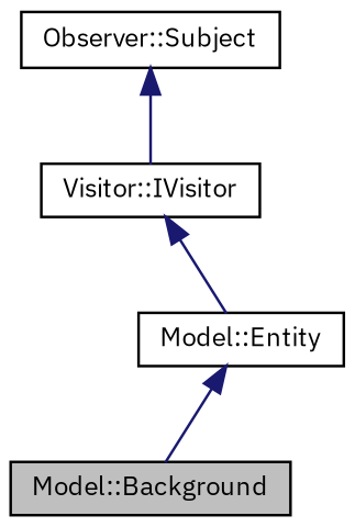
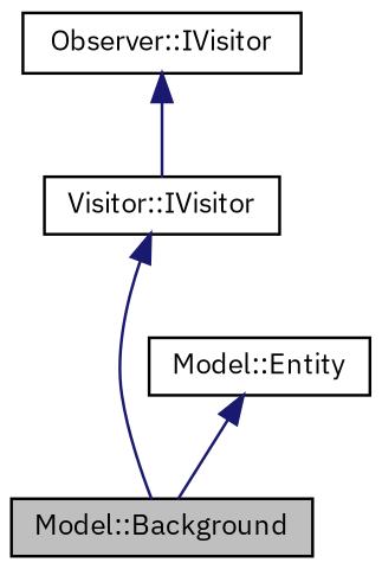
  digraph {
    fontname="IBM Plex Sans"
    node [color=black fontname="IBM Plex Sans" fontsize=10 shape=record]
    edge [color=midnightblue dir=back fontname="IBM Plex Sans" fontsize=10 labelfontname=Helvetica labelfontsize=10 style=solid]
    n1 [fillcolor=grey75 fontcolor=black height=0.2 label="Model::Background" style=filled width=0.4]
    n2 [height=0.2 label="Model::Entity" width=0.4]
-   n3 [height=0.2 label="Observer::Subject" width=0.4]
+   n3 [height=0.2 label="Observer::IVisitor" width=0.4]
    n4 [height=0.2 label="Visitor::IVisitor" width=0.4]
    n2 -> n1
    n3 -> n4
-   n4 -> n2
+   n4 -> n1
  }
